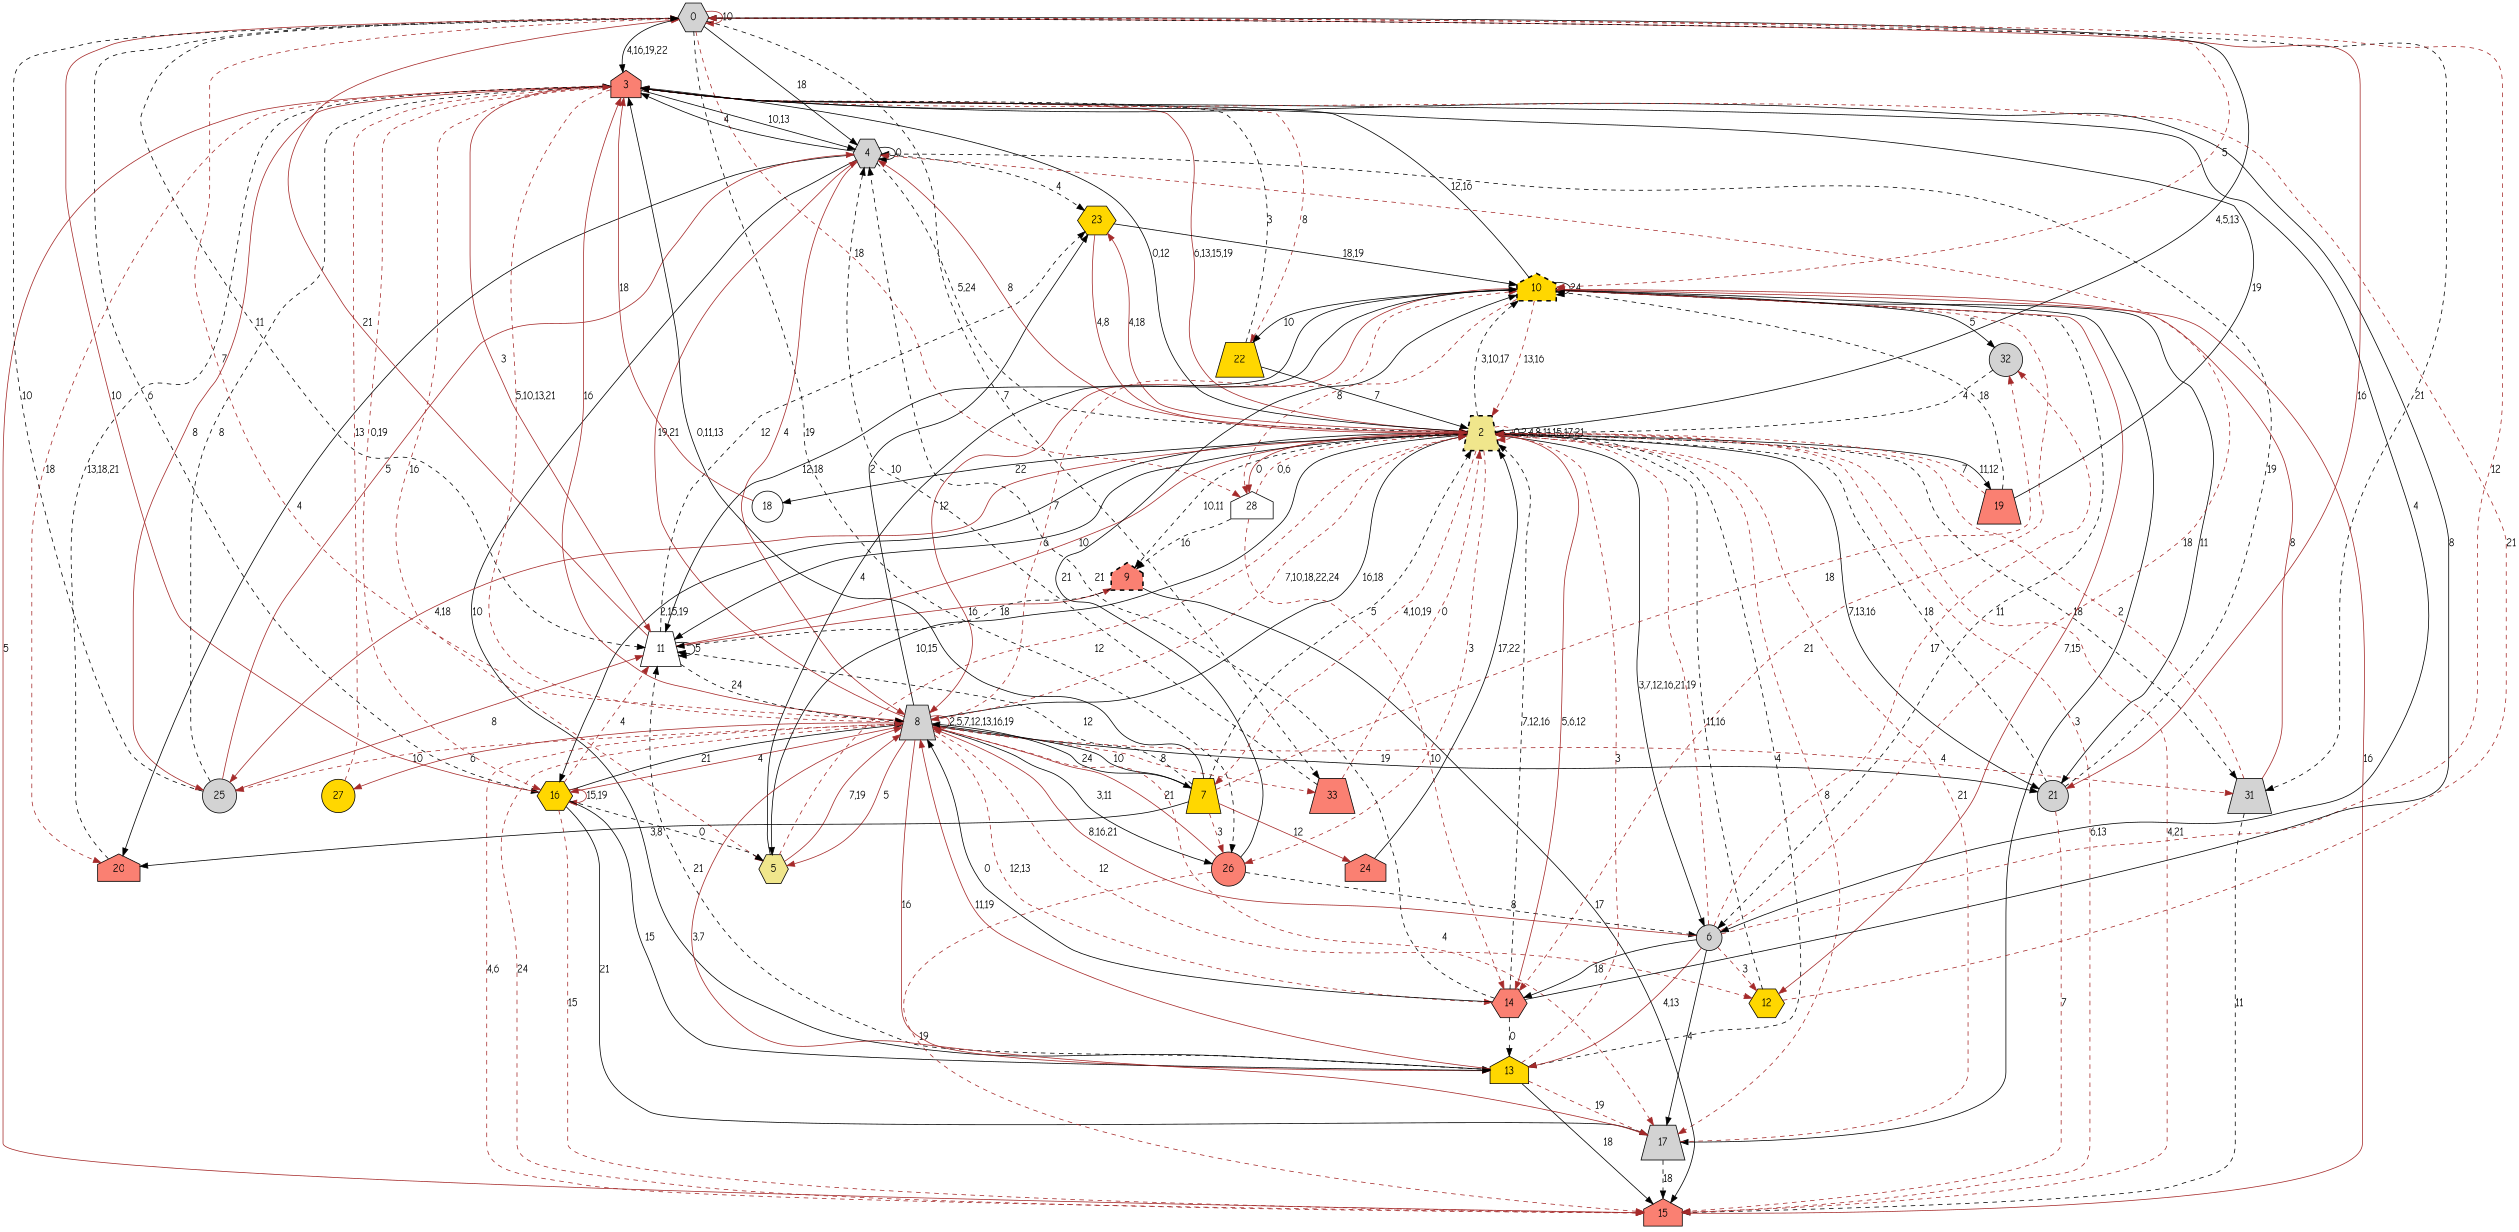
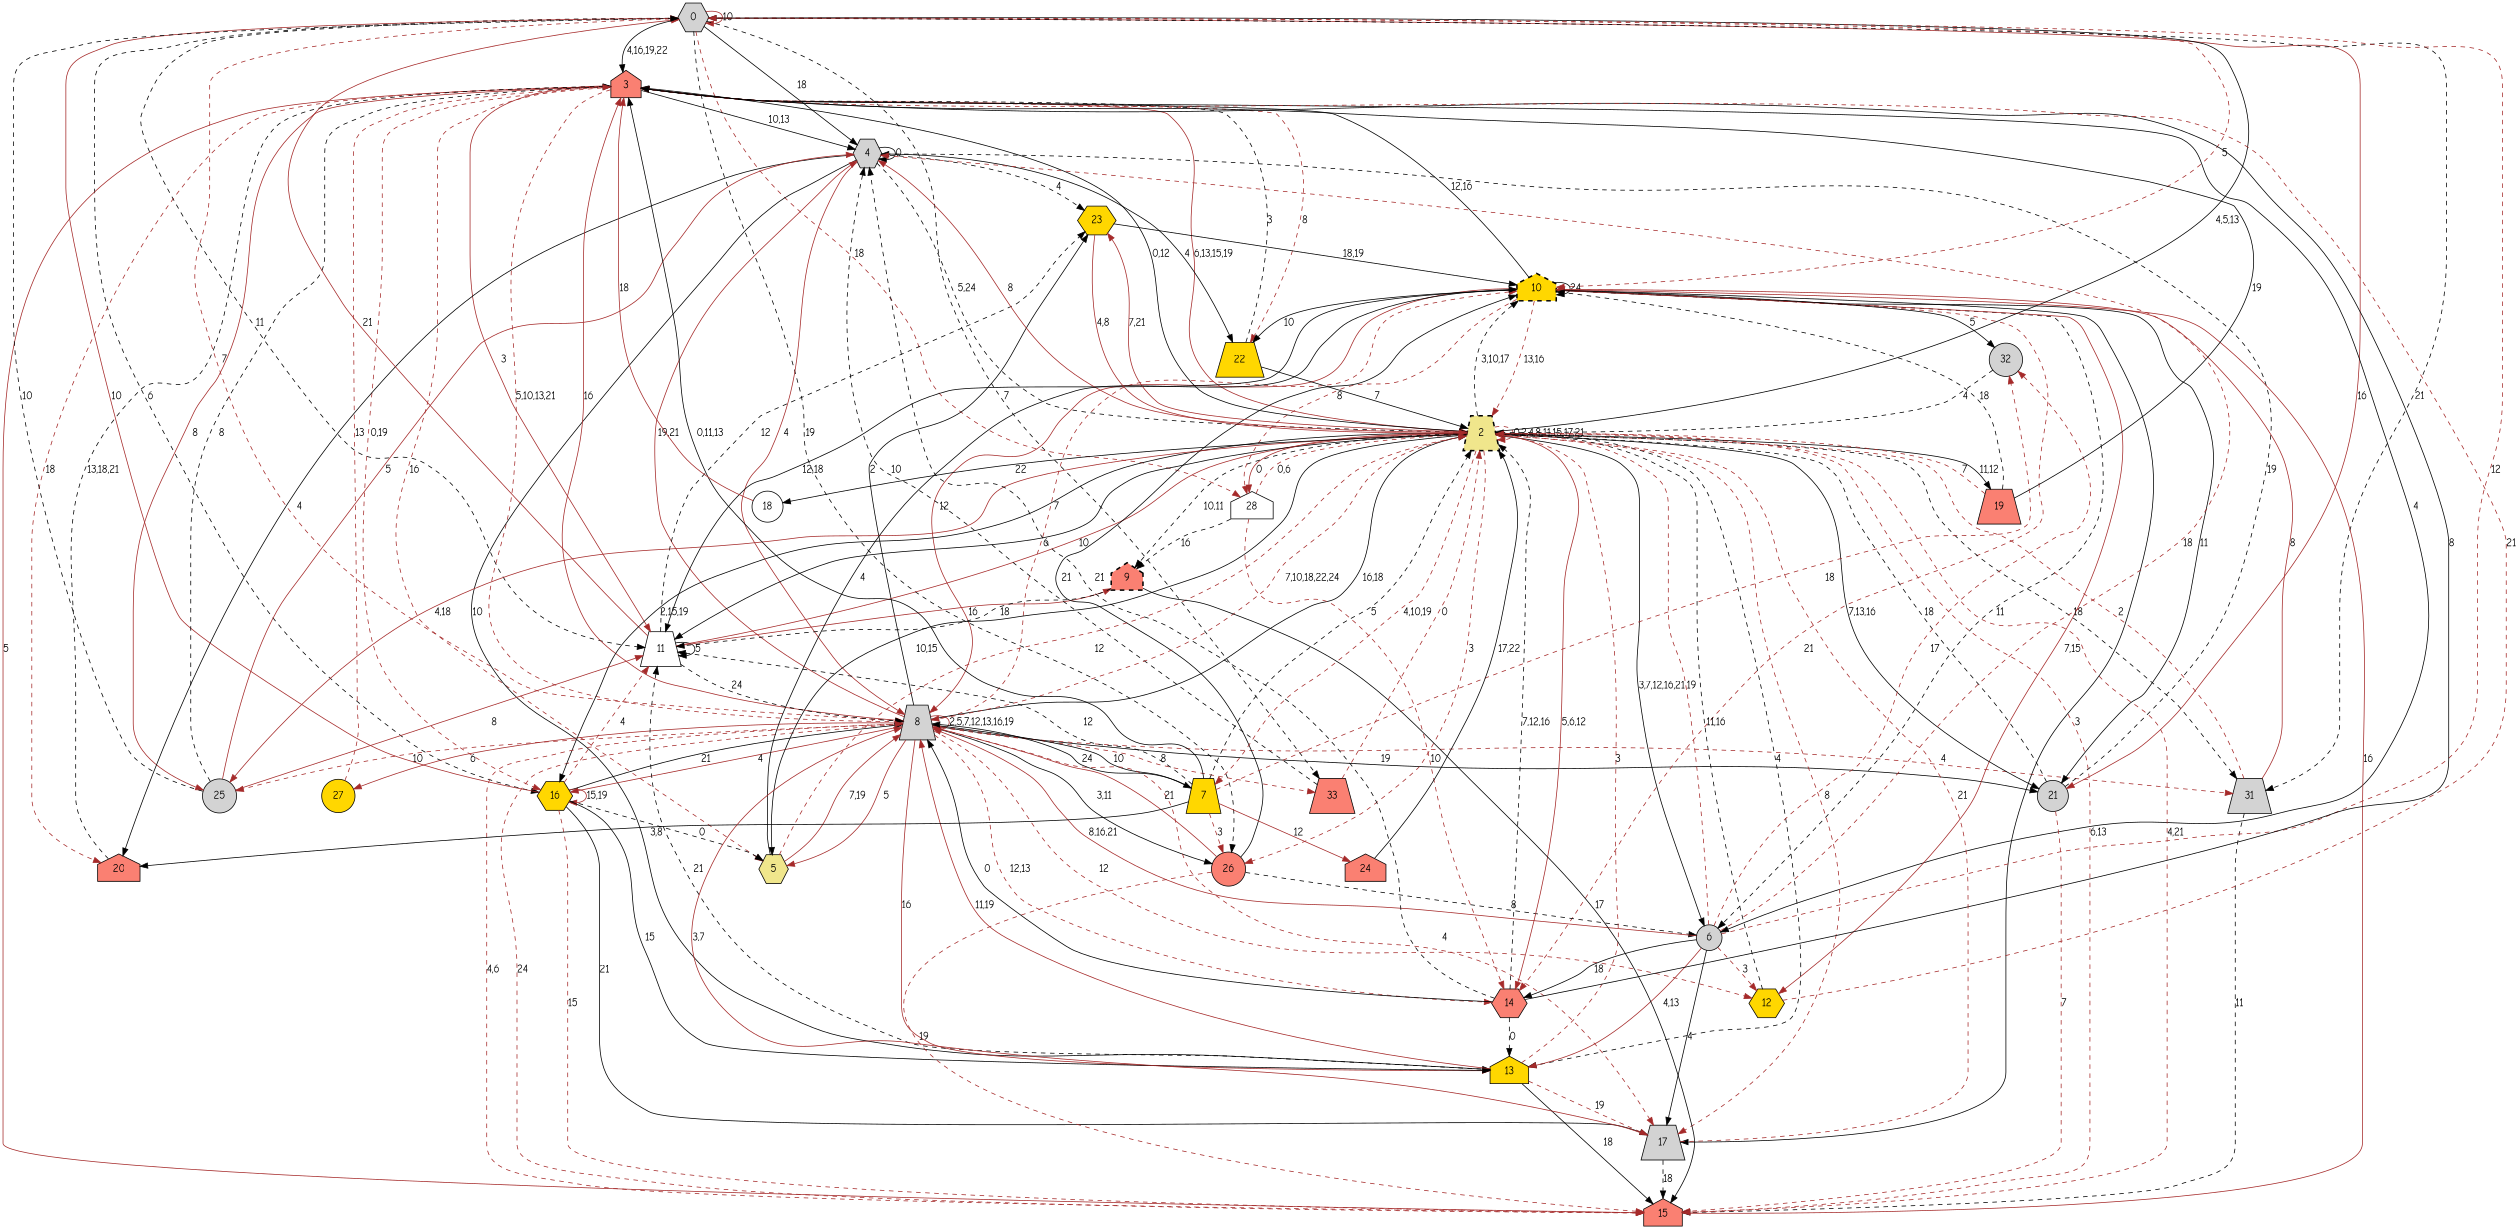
  digraph {
    fontname="Comic Neue"
    rankdir=TB
    node [fillcolor=lightgrey fontname="Comic Neue" shape=trapezium style=filled]
    edge [color=brown fontname="Comic Neue" style=solid]
    n1 [height=0.1 label=0 shape=hexagon width=0.1]
    n2 [fillcolor=salmon height=0.1 label=3 shape=house width=0.1]
    n3 [height=0.1 label=4 shape=hexagon width=0.1]
    n4 [height=0.1 label=8 width=0.1]
    n5 [fillcolor=gold height=0.1 label=10 shape=house style="bold,dashed,filled" width=0.1]
    n6 [fillcolor=white height=0.1 label=11 width=0.1]
    n7 [fillcolor=gold height=0.1 label=16 shape=hexagon width=0.1]
    n8 [height=0.1 label=21 shape=circle width=0.1]
    n9 [fillcolor=salmon height=0.1 label=26 shape=circle width=0.1]
    n10 [fillcolor=white height=0.1 label=28 shape=house width=0.1]
    n11 [height=0.1 label=31 width=0.1]
    n12 [fillcolor=salmon height=0.1 label=33 width=0.1]
    n13 [fillcolor=khaki height=0.1 label=2 style="filled,bold,dashed" width=0.1]
    n14 [fillcolor=khaki height=0.1 label=5 shape=hexagon width=0.1]
    n15 [height=0.1 label=6 shape=circle width=0.1]
    n16 [fillcolor=salmon height=0.1 label=15 shape=house width=0.1]
    n17 [height=0.1 label=25 shape=circle width=0.1]
    n18 [fillcolor=salmon height=0.1 label=20 shape=house width=0.1]
    n19 [fillcolor=gold height=0.1 label=22 width=0.1]
    n20 [fillcolor=gold height=0.1 label=13 shape=house width=0.1]
    n21 [fillcolor=gold height=0.1 label=23 shape=hexagon width=0.1]
    n22 [fillcolor=gold height=0.1 label=7 width=0.1]
    n23 [fillcolor=salmon height=0.1 label=14 shape=hexagon width=0.1]
    n24 [height=0.1 label=17 width=0.1]
    n25 [fillcolor=gold height=0.1 label=12 shape=hexagon width=0.1]
    n26 [fillcolor=gold height=0.1 label=27 shape=circle width=0.1]
    n27 [height=0.1 label=32 shape=circle width=0.1]
    n28 [fillcolor=salmon height=0.1 label=9 shape=house style="filled,bold,dashed" width=0.1]
    n29 [fillcolor=white height=0.1 label=18 shape=circle width=0.1]
    n30 [fillcolor=salmon height=0.1 label=19 width=0.1]
    n31 [fillcolor=salmon height=0.1 label=24 shape=house width=0.1]
    n1 -> n1 [label=10]
    n1 -> n2 [color=black label="4,16,19,22"]
    n1 -> n3 [color=black label=18]
    n1 -> n4 [label=7 style=dashed]
    n1 -> n5 [label=5 style=dashed]
    n1 -> n6 [color=black label=11 style=dashed]
    n1 -> n7 [color=black label=6 style=dashed]
    n1 -> n8 [label=16]
    n1 -> n9 [color=black label=19 style=dashed]
    n1 -> n10 [label=18 style=dashed]
    n1 -> n11 [color=black label=21 style=dashed]
    n1 -> n12 [color=black label=7 style=dashed]
    n2 -> n3 [color=black label="10,13"]
    n2 -> n4 [label="5,10,13,21" style=dashed]
    n2 -> n6 [label=3]
    n2 -> n7 [label="0,19" style=dashed]
    n2 -> n13 [label="6,13,15,19"]
    n2 -> n14 [label=16 style=dashed]
    n2 -> n15 [color=black label=4]
    n2 -> n16 [label=5]
    n2 -> n17 [label=8]
    n2 -> n18 [label=18 style=dashed]
    n2 -> n19 [label=8 style=dashed]
-   n3 -> n2 [color=black label=4]
+   n3 -> n19 [color=black label=4]
    n3 -> n3 [color=black label=0]
    n3 -> n4 [label=4]
    n3 -> n13 [color=black label="5,24" style=dashed]
    n3 -> n18 [color=black label=4]
    n3 -> n20 [color=black label=10]
    n3 -> n21 [color=black label=4 style=dashed]
    n4 -> n2 [label=16]
    n4 -> n3 [label="19,21"]
    n4 -> n4 [label="2,5,7,12,13,16,19"]
    n4 -> n5 [label=7 style=dashed]
    n4 -> n7 [label=4]
    n4 -> n8 [color=black label=19]
    n4 -> n9 [color=black label="3,11"]
    n4 -> n11 [label=4 style=dashed]
    n4 -> n12 [label=8 style=dashed]
    n4 -> n13 [color=black label="16,18"]
    n4 -> n14 [label=5]
    n4 -> n16 [label=24 style=dashed]
    n4 -> n17 [label=10 style=dashed]
    n4 -> n20 [label=16]
    n4 -> n21 [color=black label=2]
    n4 -> n22 [color=black label=10]
    n4 -> n23 [label="12,13" style=dashed]
    n4 -> n24 [label=4 style=dashed]
    n4 -> n25 [label=12 style=dashed]
    n4 -> n26 [label=6]
    n5 -> n2 [color=black label="12,16"]
    n5 -> n4 [label=12]
    n5 -> n5 [color=black label=24]
    n5 -> n6 [color=black label="12,18"]
    n5 -> n8 [color=black label=11]
    n5 -> n10 [label=8 style=dashed]
    n5 -> n13 [label="13,16" style=dashed]
    n5 -> n15 [color=black label=11 style=dashed]
    n5 -> n19 [color=black label=10]
    n5 -> n23 [label=21 style=dashed]
    n5 -> n24 [color=black label=3]
    n5 -> n25 [label="7,15"]
    n5 -> n27 [color=black label=5]
    n6 -> n1 [label=21]
    n6 -> n4 [color=black label=24 style=dashed]
    n6 -> n6 [color=black label=5]
    n6 -> n13 [label=10]
    n6 -> n21 [color=black label=12 style=dashed]
    n6 -> n28 [label=16]
    n7 -> n1 [label=10]
    n7 -> n4 [color=black label=21]
    n7 -> n6 [label=4 style=dashed]
    n7 -> n7 [label="15,19"]
    n7 -> n14 [color=black label=0 style=dashed]
    n7 -> n16 [label=15 style=dashed]
    n7 -> n20 [color=black label=15]
    n7 -> n24 [color=black label=21]
    n8 -> n3 [color=black label=19 style=dashed]
    n8 -> n13 [color=black label=18 style=dashed]
    n8 -> n16 [label=7 style=dashed]
    n9 -> n4 [label=21]
    n9 -> n5 [color=black label=21]
    n9 -> n15 [color=black label=8 style=dashed]
    n9 -> n16 [label=19 style=dashed]
    n10 -> n13 [label="0,6" style=dashed]
    n10 -> n23 [label=10 style=dashed]
    n10 -> n28 [color=black label=16 style=dashed]
    n11 -> n5 [label=8]
    n11 -> n13 [label=2 style=dashed]
    n11 -> n16 [color=black label=11 style=dashed]
    n12 -> n3 [color=black label=10 style=dashed]
    n12 -> n13 [label=0 style=dashed]
    n13 -> n1 [color=black label="4,5,13"]
    n13 -> n2 [color=black label="0,12"]
    n13 -> n3 [label=8]
    n13 -> n4 [label="7,10,18,22,24" style=dashed]
    n13 -> n5 [color=black label="3,10,17" style=dashed]
    n13 -> n6 [color=black label=6]
    n13 -> n7 [color=black label="2,15,19"]
    n13 -> n8 [color=black label="7,13,16"]
    n13 -> n9 [label=3 style=dashed]
    n13 -> n10 [label=0]
    n13 -> n11 [color=black label=18 style=dashed]
    n13 -> n13 [label="0,2,4,8,11,15,17,21" style=dashed]
    n13 -> n14 [color=black label="10,15"]
    n13 -> n15 [color=black label="3,7,12,16,21"]
    n13 -> n16 [label="6,13" style=dashed]
    n13 -> n17 [label="4,18"]
    n13 -> n20 [color=black label=4 style=dashed]
-   n13 -> n21 [label="4,18"]
+   n13 -> n21 [label="7,21"]
    n13 -> n22 [label="4,10,19" style=dashed]
    n13 -> n23 [label="5,6,12"]
    n13 -> n24 [label=8 style=dashed]
    n13 -> n28 [color=black label="10,11" style=dashed]
    n13 -> n29 [color=black label=22]
    n13 -> n30 [color=black label="11,12"]
    n14 -> n4 [label="7,19"]
    n14 -> n5 [color=black label=4]
    n14 -> n13 [label=12 style=dashed]
    n15 -> n1 [label=12 style=dashed]
    n15 -> n3 [label=18 style=dashed]
    n15 -> n4 [label="8,16,21"]
    n15 -> n13 [label=19 style=dashed]
    n15 -> n20 [label="4,13"]
    n15 -> n23 [color=black label=18]
    n15 -> n24 [color=black label=4]
    n15 -> n25 [label=3 style=dashed]
    n15 -> n27 [label=17 style=dashed]
    n16 -> n4 [label="4,6" style=dashed]
    n16 -> n5 [label=16]
    n16 -> n13 [label="4,21" style=dashed]
    n17 -> n1 [color=black label=10 style=dashed]
    n17 -> n2 [color=black label=8 style=dashed]
    n17 -> n3 [label=5]
    n17 -> n6 [label=8]
    n18 -> n2 [color=black label="13,18,21" style=dashed]
    n19 -> n2 [color=black label=3 style=dashed]
    n19 -> n13 [color=black label=7]
    n20 -> n4 [label="11,19"]
    n20 -> n6 [color=black label=21 style=dashed]
    n20 -> n13 [label=3 style=dashed]
    n20 -> n16 [color=black label=18]
    n20 -> n24 [label=19 style=dashed]
    n21 -> n5 [color=black label="18,19"]
    n21 -> n13 [label="4,8"]
    n22 -> n2 [color=black label="0,11,13"]
    n22 -> n4 [color=black label=24]
    n22 -> n6 [color=black label=12 style=dashed]
    n22 -> n9 [label=3 style=dashed]
    n22 -> n13 [color=black label=5 style=dashed]
    n22 -> n18 [color=black label="3,8"]
    n22 -> n27 [label=18 style=dashed]
    n22 -> n31 [label=12]
    n23 -> n2 [color=black label=8]
    n23 -> n3 [color=black label=21 style=dashed]
    n23 -> n4 [color=black label=0]
    n23 -> n13 [color=black label="7,12,16" style=dashed]
    n23 -> n20 [color=black label=0 style=dashed]
    n24 -> n4 [label="3,7"]
    n24 -> n13 [label=21 style=dashed]
    n24 -> n16 [color=black label=18 style=dashed]
    n25 -> n2 [label=21 style=dashed]
    n25 -> n13 [color=black label="11,16" style=dashed]
    n26 -> n2 [label=13 style=dashed]
    n27 -> n13 [color=black label=4 style=dashed]
    n28 -> n6 [color=black label=18 style=dashed]
    n28 -> n16 [color=black label=17]
    n29 -> n2 [label=18]
    n30 -> n2 [color=black label=19]
    n30 -> n5 [color=black label=18 style=dashed]
    n30 -> n13 [label=7 style=dashed]
    n31 -> n13 [color=black label="17,22"]
  }
